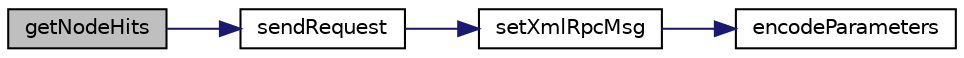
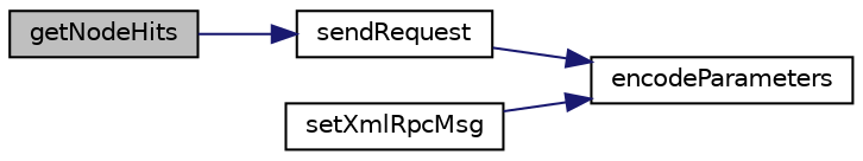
  digraph {
    rankdir=LR
    node [color=black fillcolor=white fontname=Helvetica fontsize=10 shape=record style=filled]
    edge [color=midnightblue fontname=Helvetica fontsize=10 labelfontname=Helvetica labelfontsize=10 style=solid]
    n1 [fillcolor=grey75 fontcolor=black height=0.2 label=getNodeHits width=0.4]
    n2 [height=0.2 label=sendRequest width=0.4]
    n3 [height=0.2 label=setXmlRpcMsg width=0.4]
    n4 [height=0.2 label=encodeParameters width=0.4]
    n1 -> n2
-   n2 -> n3
+   n2 -> n4
    n3 -> n4
  }
